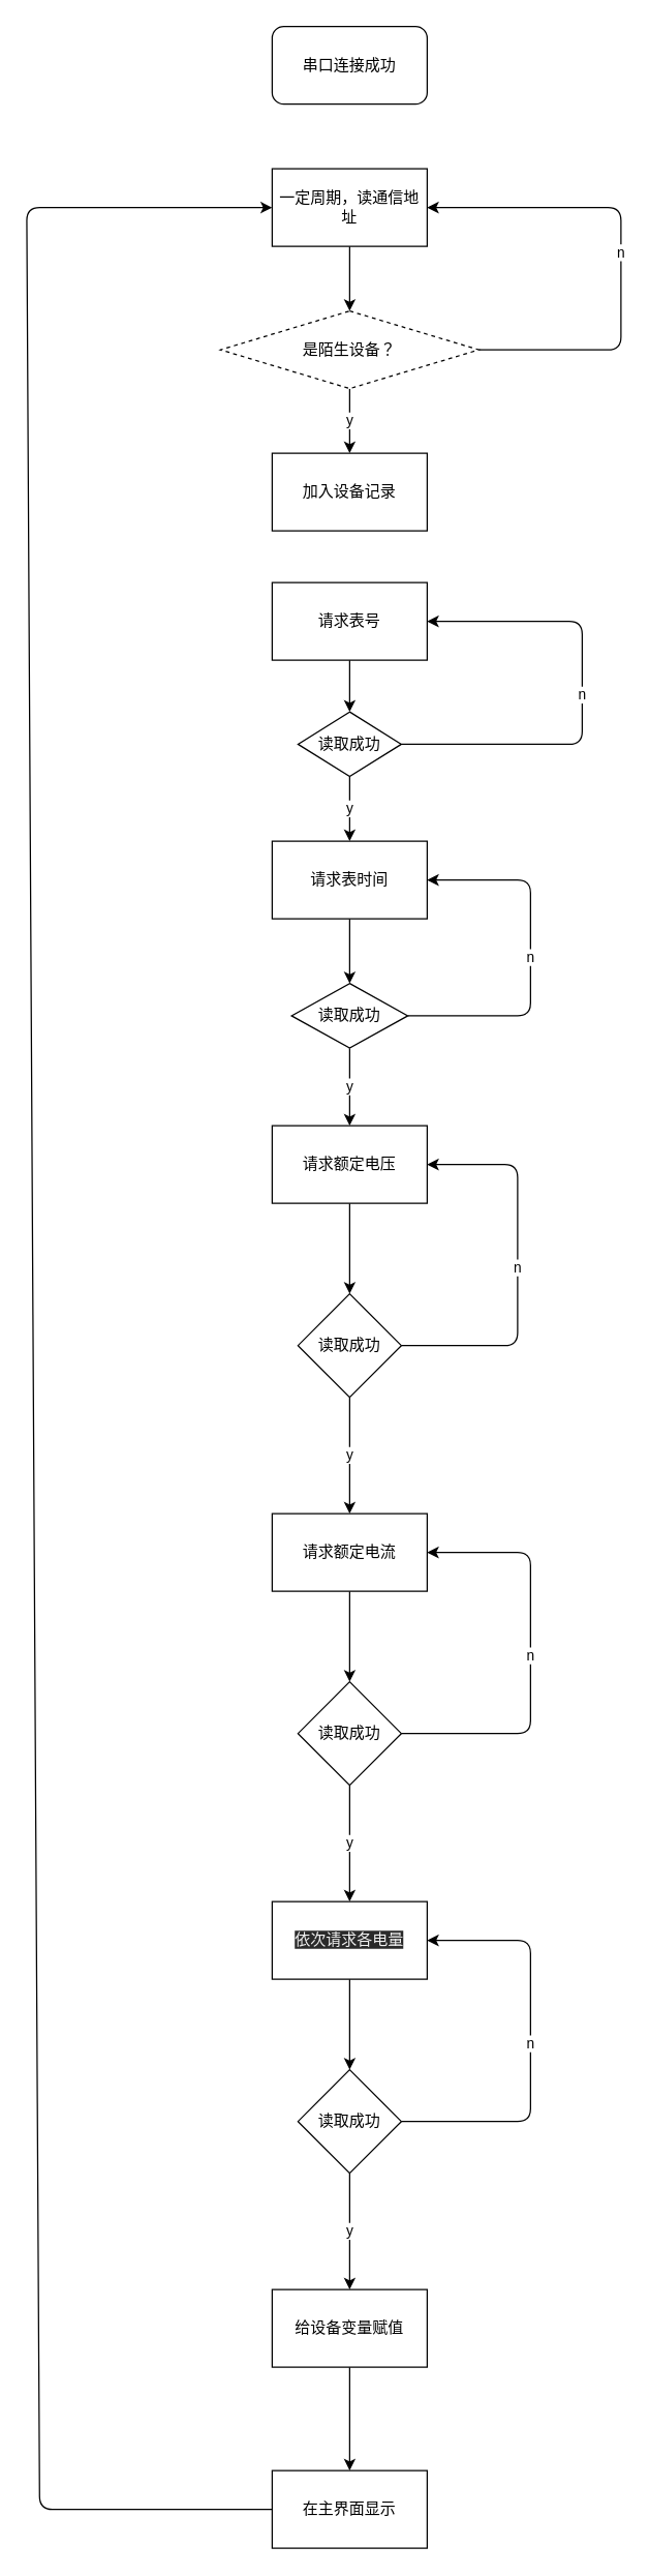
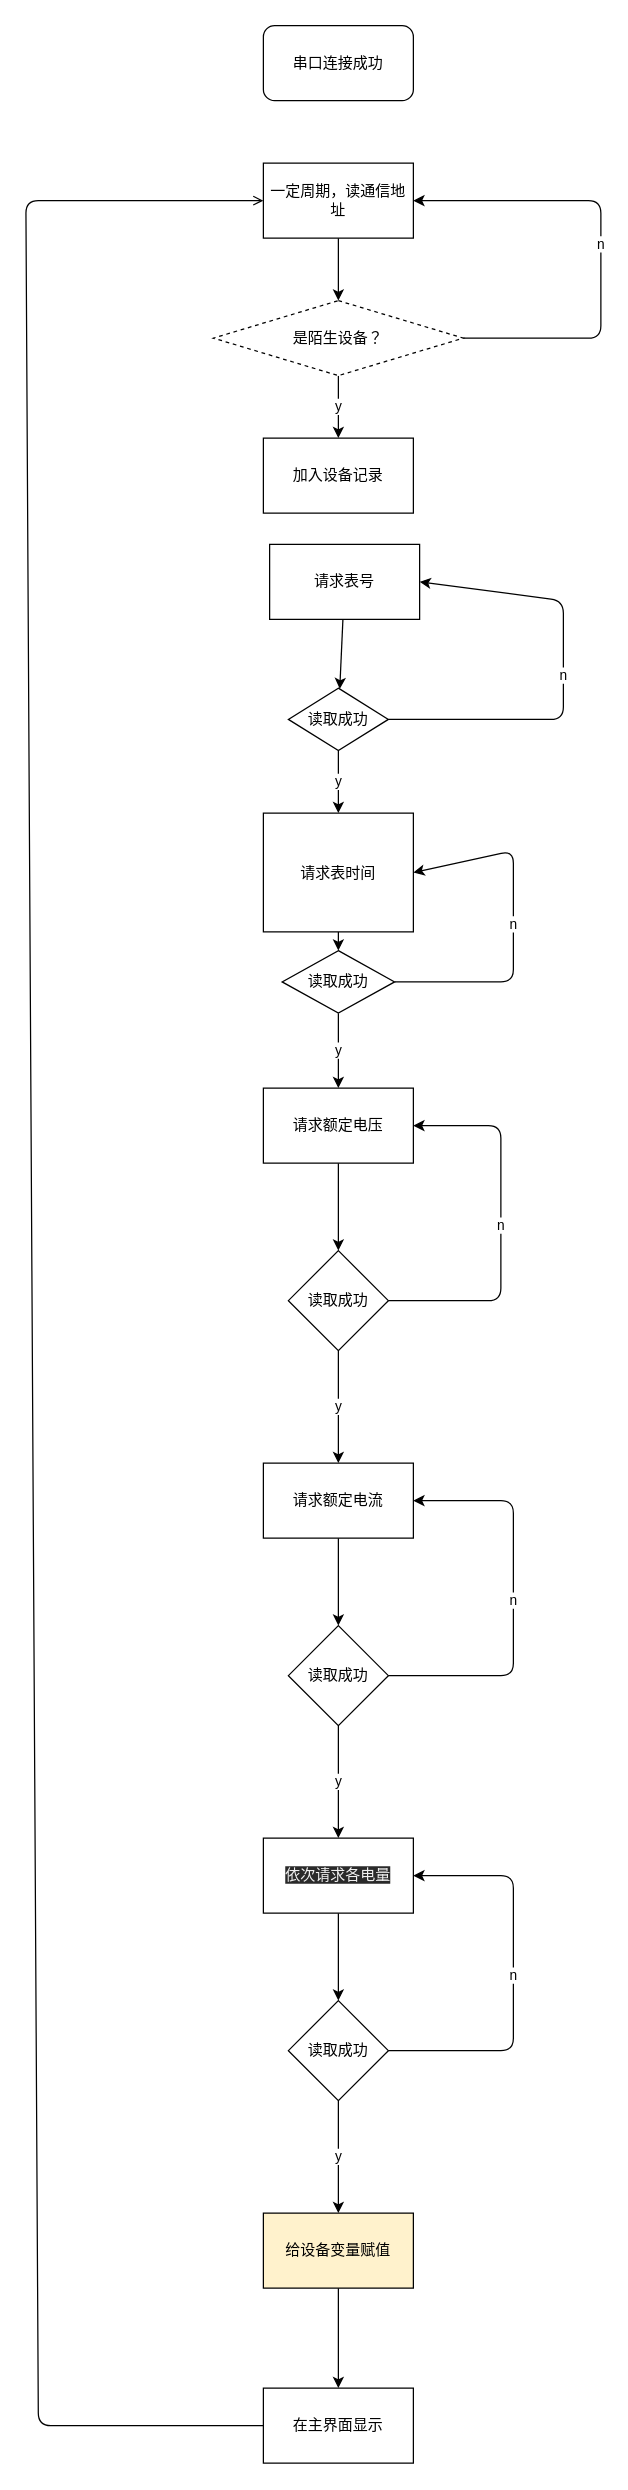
  <mxCell id="0" />
  <mxCell id="1" parent="0" />
  <mxCell id="2" value="串口连接成功" style="rounded=1;whiteSpace=wrap;html=1;" vertex="1" parent="1"><mxGeometry x="210" y="20" width="120" height="60" as="geometry" /></mxCell>
  <mxCell id="3" value="" style="edgeStyle=none;html=1;" edge="1" parent="1" source="4" target="7"><mxGeometry relative="1" as="geometry" /></mxCell>
  <mxCell id="4" value="一定周期，读通信地址" style="rounded=0;whiteSpace=wrap;html=1;" vertex="1" parent="1"><mxGeometry x="210" y="130" width="120" height="60" as="geometry" /></mxCell>
  <mxCell id="5" value="y" style="edgeStyle=none;html=1;" edge="1" parent="1" source="7" target="8"><mxGeometry relative="1" as="geometry" /></mxCell>
  <mxCell id="6" value="n" style="edgeStyle=none;html=1;entryX=1;entryY=0.5;entryDx=0;entryDy=0;exitX=1;exitY=0.5;exitDx=0;exitDy=0;" edge="1" parent="1" source="7" target="4"><mxGeometry relative="1" as="geometry"><Array as="points"><mxPoint x="480" y="270" /><mxPoint x="480" y="160" /></Array></mxGeometry></mxCell>
  <mxCell id="7" value="是陌生设备？" style="rhombus;whiteSpace=wrap;html=1;dashed=1;" vertex="1" parent="1"><mxGeometry x="170" y="240" width="200" height="60" as="geometry" /></mxCell>
  <mxCell id="8" value="加入设备记录" style="rounded=0;whiteSpace=wrap;html=1;" vertex="1" parent="1"><mxGeometry x="210" y="350" width="120" height="60" as="geometry" /></mxCell>
  <mxCell id="9" value="" style="edgeStyle=none;html=1;" edge="1" parent="1" source="10" target="13"><mxGeometry relative="1" as="geometry" /></mxCell>
- <mxCell id="10" value="请求表号" style="whiteSpace=wrap;html=1;rounded=0;" vertex="1" parent="1"><mxGeometry x="210" y="450" width="120" height="60" as="geometry" /></mxCell>
+ <mxCell id="10" value="请求表号" style="whiteSpace=wrap;html=1;rounded=0;" vertex="1" parent="1"><mxGeometry x="215" y="435" width="120" height="60" as="geometry" /></mxCell>
  <mxCell id="11" value="n" style="edgeStyle=none;html=1;entryX=1;entryY=0.5;entryDx=0;entryDy=0;" edge="1" parent="1" source="13" target="10"><mxGeometry relative="1" as="geometry"><Array as="points"><mxPoint x="450" y="575" /><mxPoint x="450" y="480" /></Array></mxGeometry></mxCell>
  <mxCell id="12" value="y" style="edgeStyle=none;html=1;" edge="1" parent="1" source="13" target="15"><mxGeometry relative="1" as="geometry" /></mxCell>
  <mxCell id="13" value="读取成功" style="rhombus;whiteSpace=wrap;html=1;" vertex="1" parent="1"><mxGeometry x="230" y="550" width="80" height="50" as="geometry" /></mxCell>
  <mxCell id="14" value="" style="edgeStyle=none;html=1;" edge="1" parent="1" source="15" target="18"><mxGeometry relative="1" as="geometry" /></mxCell>
- <mxCell id="15" value="请求表时间" style="whiteSpace=wrap;html=1;" vertex="1" parent="1"><mxGeometry x="210" y="650" width="120" height="60" as="geometry" /></mxCell>
+ <mxCell id="15" value="请求表时间" style="whiteSpace=wrap;html=1;" vertex="1" parent="1"><mxGeometry x="210" y="650" width="120" height="95" as="geometry" /></mxCell>
  <mxCell id="16" value="y" style="edgeStyle=none;html=1;" edge="1" parent="1" source="18" target="20"><mxGeometry relative="1" as="geometry" /></mxCell>
  <mxCell id="17" value="n" style="edgeStyle=none;html=1;entryX=1;entryY=0.5;entryDx=0;entryDy=0;" edge="1" parent="1" source="18" target="15"><mxGeometry relative="1" as="geometry"><Array as="points"><mxPoint x="410" y="785" /><mxPoint x="410" y="680" /></Array></mxGeometry></mxCell>
  <mxCell id="18" value="读取成功" style="rhombus;whiteSpace=wrap;html=1;" vertex="1" parent="1"><mxGeometry x="225" y="760" width="90" height="50" as="geometry" /></mxCell>
  <mxCell id="19" value="" style="edgeStyle=none;html=1;" edge="1" parent="1" source="20" target="23"><mxGeometry relative="1" as="geometry" /></mxCell>
  <mxCell id="20" value="请求额定电压" style="whiteSpace=wrap;html=1;" vertex="1" parent="1"><mxGeometry x="210" y="870" width="120" height="60" as="geometry" /></mxCell>
  <mxCell id="21" value="y" style="edgeStyle=none;html=1;" edge="1" parent="1" source="23" target="25"><mxGeometry relative="1" as="geometry" /></mxCell>
  <mxCell id="22" value="n" style="edgeStyle=none;html=1;entryX=1;entryY=0.5;entryDx=0;entryDy=0;" edge="1" parent="1" source="23" target="20"><mxGeometry relative="1" as="geometry"><Array as="points"><mxPoint x="400" y="1040" /><mxPoint x="400" y="900" /></Array></mxGeometry></mxCell>
  <mxCell id="23" value="读取成功" style="rhombus;whiteSpace=wrap;html=1;" vertex="1" parent="1"><mxGeometry x="230" y="1000" width="80" height="80" as="geometry" /></mxCell>
  <mxCell id="24" value="" style="edgeStyle=none;html=1;" edge="1" parent="1" source="25" target="28"><mxGeometry relative="1" as="geometry" /></mxCell>
  <mxCell id="25" value="请求额定电流" style="whiteSpace=wrap;html=1;" vertex="1" parent="1"><mxGeometry x="210" y="1170" width="120" height="60" as="geometry" /></mxCell>
  <mxCell id="26" value="y" style="edgeStyle=none;html=1;" edge="1" parent="1" source="28" target="30"><mxGeometry relative="1" as="geometry" /></mxCell>
  <mxCell id="27" value="n" style="edgeStyle=none;html=1;entryX=1;entryY=0.5;entryDx=0;entryDy=0;" edge="1" parent="1" source="28" target="25"><mxGeometry relative="1" as="geometry"><Array as="points"><mxPoint x="410" y="1340" /><mxPoint x="410" y="1200" /></Array></mxGeometry></mxCell>
  <mxCell id="28" value="读取成功" style="rhombus;whiteSpace=wrap;html=1;" vertex="1" parent="1"><mxGeometry x="230" y="1300" width="80" height="80" as="geometry" /></mxCell>
  <mxCell id="29" value="" style="edgeStyle=none;html=1;" edge="1" parent="1" source="30" target="33"><mxGeometry relative="1" as="geometry" /></mxCell>
  <mxCell id="30" value="&#10;&#10;&lt;span style=&quot;color: rgb(240, 240, 240); font-family: helvetica; font-size: 12px; font-style: normal; font-weight: 400; letter-spacing: normal; text-align: center; text-indent: 0px; text-transform: none; word-spacing: 0px; background-color: rgb(42, 42, 42); display: inline; float: none;&quot;&gt;依次请求各电量&lt;/span&gt;&#10;&#10;" style="whiteSpace=wrap;html=1;" vertex="1" parent="1"><mxGeometry x="210" y="1470" width="120" height="60" as="geometry" /></mxCell>
  <mxCell id="31" value="y" style="edgeStyle=none;html=1;" edge="1" parent="1" source="33" target="35"><mxGeometry relative="1" as="geometry" /></mxCell>
  <mxCell id="32" value="n" style="edgeStyle=none;html=1;entryX=1;entryY=0.5;entryDx=0;entryDy=0;" edge="1" parent="1" source="33" target="30"><mxGeometry relative="1" as="geometry"><Array as="points"><mxPoint x="410" y="1640" /><mxPoint x="410" y="1500" /></Array></mxGeometry></mxCell>
  <mxCell id="33" value="读取成功" style="rhombus;whiteSpace=wrap;html=1;" vertex="1" parent="1"><mxGeometry x="230" y="1600" width="80" height="80" as="geometry" /></mxCell>
  <mxCell id="34" value="" style="edgeStyle=none;html=1;" edge="1" parent="1" source="35" target="37"><mxGeometry relative="1" as="geometry" /></mxCell>
- <mxCell id="35" value="给设备变量赋值" style="whiteSpace=wrap;html=1;" vertex="1" parent="1"><mxGeometry x="210" y="1770" width="120" height="60" as="geometry" /></mxCell>
- <mxCell id="36" style="edgeStyle=none;html=1;entryX=0;entryY=0.5;entryDx=0;entryDy=0;" edge="1" parent="1" source="37" target="4"><mxGeometry relative="1" as="geometry"><Array as="points"><mxPoint x="30" y="1940" /><mxPoint x="20" y="160" /></Array></mxGeometry></mxCell>
+ <mxCell id="35" value="给设备变量赋值" style="whiteSpace=wrap;html=1;fillColor=#fff2cc;" vertex="1" parent="1"><mxGeometry x="210" y="1770" width="120" height="60" as="geometry" /></mxCell>
+ <mxCell id="36" style="edgeStyle=none;html=1;entryX=0;entryY=0.5;entryDx=0;entryDy=0;endArrow=open;" edge="1" parent="1" source="37" target="4"><mxGeometry relative="1" as="geometry"><Array as="points"><mxPoint x="30" y="1940" /><mxPoint x="20" y="160" /></Array></mxGeometry></mxCell>
  <mxCell id="37" value="在主界面显示" style="whiteSpace=wrap;html=1;" vertex="1" parent="1"><mxGeometry x="210" y="1910" width="120" height="60" as="geometry" /></mxCell>
